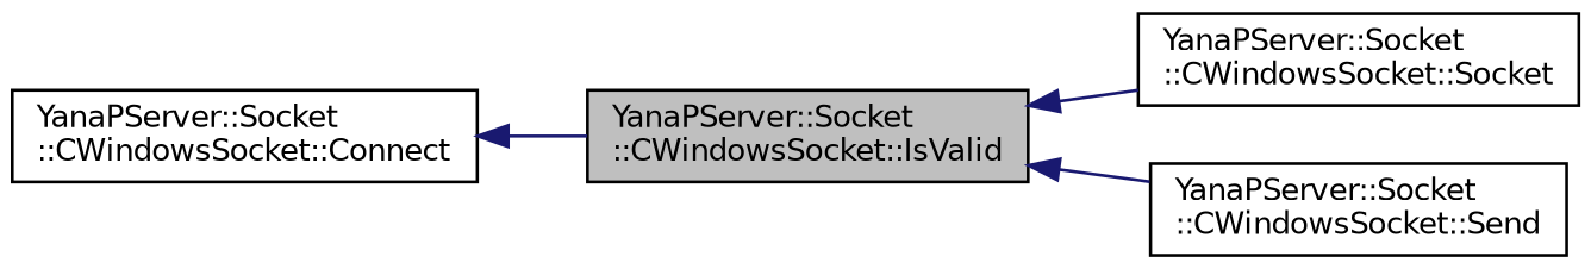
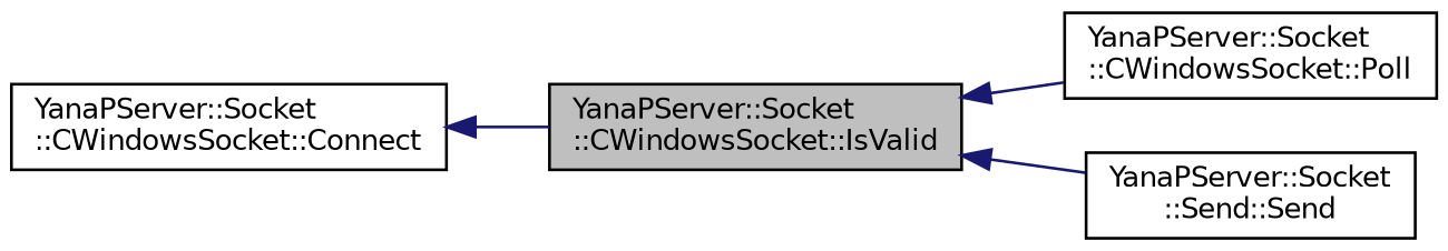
  digraph {
    rankdir=LR
    node [color=black fillcolor=white fontname=Helvetica fontsize=10 shape=record style=filled]
    edge [color=midnightblue dir=back fontname=Helvetica fontsize=10 labelfontname=Helvetica labelfontsize=10 style=solid]
    n1 [fillcolor=grey75 fontcolor=black height=0.2 label="YanaPServer::Socket\l::CWindowsSocket::IsValid" width=0.4]
-   n2 [height=0.2 label="YanaPServer::Socket\l::CWindowsSocket::Socket" width=0.4]
-   n3 [height=0.2 label="YanaPServer::Socket\l::CWindowsSocket::Send" width=0.4]
+   n2 [height=0.2 label="YanaPServer::Socket\l::CWindowsSocket::Poll" width=0.4]
+   n3 [height=0.2 label="YanaPServer::Socket\l::Send::Send" width=0.4]
    n4 [height=0.2 label="YanaPServer::Socket\l::CWindowsSocket::Connect" width=0.4]
    n1 -> n2
    n1 -> n3
    n4 -> n1
  }
